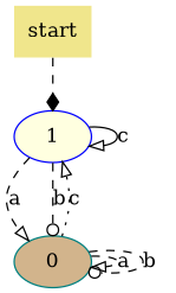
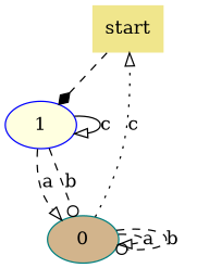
  digraph {
    rankdir=TB
    node [shape=ellipse style=filled]
    edge [arrowhead=onormal style=dashed]
    start [color=darkgreen fillcolor=khaki shape=none]
    1 [color=blue fillcolor=lightyellow]
    0 [color=teal fillcolor=tan]
    start -> 1 [arrowhead=diamond]
    1 -> 1 [label=c style=solid]
    1 -> 0 [label=a]
    1 -> 0 [arrowhead=odot label=b]
-   0 -> 1 [label=c style=dotted]
+   0 -> start [label=c style=dotted]
    0 -> 0 [label=a]
    0 -> 0 [arrowhead=odot label=b]
  }
